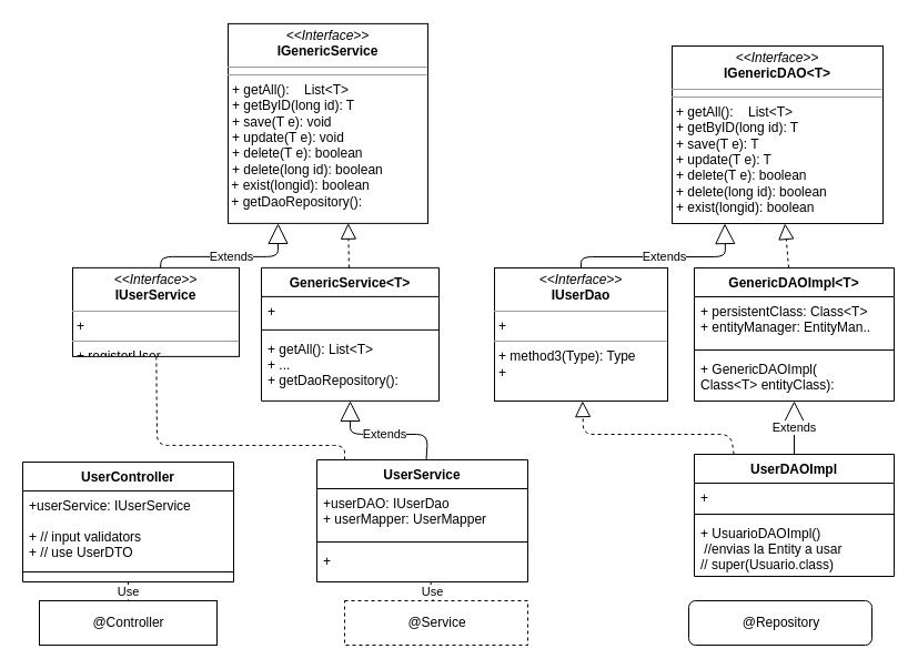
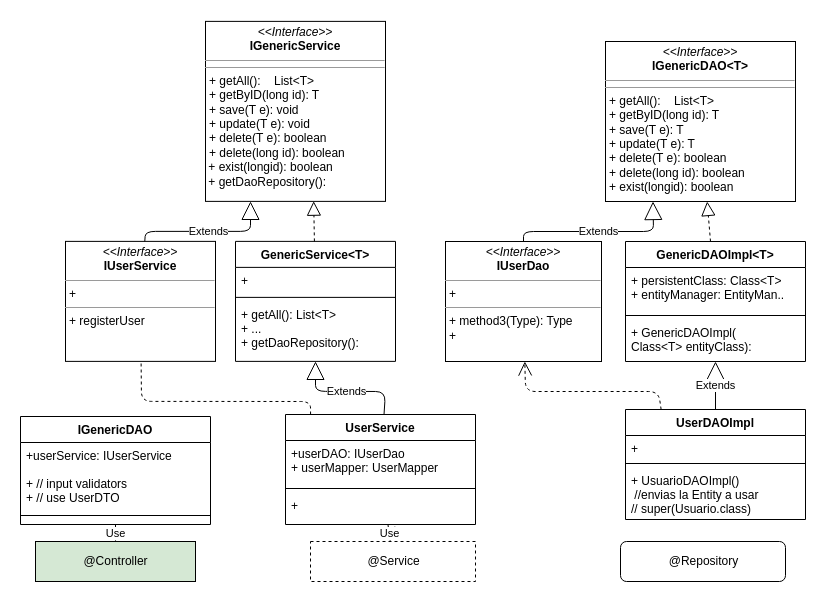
  <mxCell id="0" />
  <mxCell id="1" parent="0" />
  <mxCell id="2" value="&lt;p style=&quot;margin: 0px ; margin-top: 4px ; text-align: center&quot;&gt;&lt;i&gt;&amp;lt;&amp;lt;Interface&amp;gt;&amp;gt;&lt;/i&gt;&lt;br&gt;&lt;b&gt;IGenericDAO&amp;lt;T&amp;gt;&lt;/b&gt;&lt;/p&gt;&lt;hr size=&quot;1&quot;&gt;&lt;hr size=&quot;1&quot;&gt;&lt;p style=&quot;margin: 0px ; margin-left: 4px&quot;&gt;+ getAll():&amp;nbsp;&amp;nbsp;&amp;nbsp; List&amp;lt;T&amp;gt;&lt;/p&gt;&lt;p style=&quot;margin: 0px ; margin-left: 4px&quot;&gt;+ getByID(long id): T&lt;/p&gt;&lt;p style=&quot;margin: 0px ; margin-left: 4px&quot;&gt;+ save(T e): T&lt;br&gt;&lt;/p&gt;&lt;p style=&quot;margin: 0px ; margin-left: 4px&quot;&gt;+ update(T e): T&lt;br&gt;&lt;/p&gt;&lt;p style=&quot;margin: 0px ; margin-left: 4px&quot;&gt;+ delete(T e): boolean&lt;/p&gt;&lt;p style=&quot;margin: 0px ; margin-left: 4px&quot;&gt;+ delete(long id): boolean&lt;/p&gt;&lt;p style=&quot;margin: 0px ; margin-left: 4px&quot;&gt;+ exist(longid): boolean&lt;br&gt;&lt;/p&gt;&lt;p style=&quot;margin: 0px ; margin-left: 4px&quot;&gt;&lt;br&gt;&lt;/p&gt;" style="verticalAlign=top;align=left;overflow=fill;fontSize=12;fontFamily=Helvetica;html=1;" parent="1" vertex="1"><mxGeometry x="605" y="41" width="190" height="160" as="geometry" /></mxCell>
  <mxCell id="3" value="GenericDAOImpl&lt;T&gt;" style="swimlane;fontStyle=1;align=center;verticalAlign=top;childLayout=stackLayout;horizontal=1;startSize=26;horizontalStack=0;resizeParent=1;resizeParentMax=0;resizeLast=0;collapsible=1;marginBottom=0;" parent="1" vertex="1"><mxGeometry x="625" y="241" width="180" height="120" as="geometry" /></mxCell>
  <mxCell id="4" value="+ persistentClass: Class&lt;T&gt;&#10;+ entityManager: EntityMan..&#10;" style="text;strokeColor=none;fillColor=none;align=left;verticalAlign=top;spacingLeft=4;spacingRight=4;overflow=hidden;rotatable=0;points=[[0,0.5],[1,0.5]];portConstraint=eastwest;" parent="3" vertex="1"><mxGeometry y="26" width="180" height="44" as="geometry" /></mxCell>
  <mxCell id="5" value="" style="line;strokeWidth=1;fillColor=none;align=left;verticalAlign=middle;spacingTop=-1;spacingLeft=3;spacingRight=3;rotatable=0;labelPosition=right;points=[];portConstraint=eastwest;" parent="3" vertex="1"><mxGeometry y="70" width="180" height="8" as="geometry" /></mxCell>
  <mxCell id="6" value="+ GenericDAOImpl(&#10;Class&lt;T&gt; entityClass):" style="text;strokeColor=none;fillColor=none;align=left;verticalAlign=top;spacingLeft=4;spacingRight=4;overflow=hidden;rotatable=0;points=[[0,0.5],[1,0.5]];portConstraint=eastwest;" parent="3" vertex="1"><mxGeometry y="78" width="180" height="42" as="geometry" /></mxCell>
  <mxCell id="7" value="" style="endArrow=block;dashed=1;endFill=0;endSize=12;html=1;" parent="1" source="3" target="2" edge="1"><mxGeometry width="160" relative="1" as="geometry"><mxPoint x="415" y="151" as="sourcePoint" /><mxPoint x="575" y="151" as="targetPoint" /></mxGeometry></mxCell>
  <mxCell id="8" value="&lt;p style=&quot;margin: 0px ; margin-top: 4px ; text-align: center&quot;&gt;&lt;i&gt;&amp;lt;&amp;lt;Interface&amp;gt;&amp;gt;&lt;/i&gt;&lt;br&gt;&lt;b&gt;IUserDao&lt;/b&gt;&lt;/p&gt;&lt;hr size=&quot;1&quot;&gt;&lt;p style=&quot;margin: 0px ; margin-left: 4px&quot;&gt;+ &lt;br&gt;&lt;/p&gt;&lt;hr size=&quot;1&quot;&gt;&lt;p style=&quot;margin: 0px ; margin-left: 4px&quot;&gt;+ method3(Type): Type&lt;/p&gt;&lt;p style=&quot;margin: 0px ; margin-left: 4px&quot;&gt;+&lt;br&gt;&lt;/p&gt;" style="verticalAlign=top;align=left;overflow=fill;fontSize=12;fontFamily=Helvetica;html=1;" parent="1" vertex="1"><mxGeometry x="445" y="241" width="156" height="120" as="geometry" /></mxCell>
  <mxCell id="9" value="Extends" style="endArrow=block;endSize=16;endFill=0;html=1;entryX=0.25;entryY=1;entryDx=0;entryDy=0;" parent="1" source="8" target="2" edge="1"><mxGeometry width="160" relative="1" as="geometry"><mxPoint x="415" y="221" as="sourcePoint" /><mxPoint x="575" y="221" as="targetPoint" /><Array as="points"><mxPoint x="523" y="231" /><mxPoint x="653" y="231" /></Array></mxGeometry></mxCell>
  <mxCell id="10" value="UserDAOImpl" style="swimlane;fontStyle=1;align=center;verticalAlign=top;childLayout=stackLayout;horizontal=1;startSize=26;horizontalStack=0;resizeParent=1;resizeParentMax=0;resizeLast=0;collapsible=1;marginBottom=0;" parent="1" vertex="1"><mxGeometry x="625" y="409" width="180" height="110" as="geometry" /></mxCell>
  <mxCell id="11" value="+ " style="text;strokeColor=none;fillColor=none;align=left;verticalAlign=top;spacingLeft=4;spacingRight=4;overflow=hidden;rotatable=0;points=[[0,0.5],[1,0.5]];portConstraint=eastwest;" parent="10" vertex="1"><mxGeometry y="26" width="180" height="24" as="geometry" /></mxCell>
  <mxCell id="12" value="" style="line;strokeWidth=1;fillColor=none;align=left;verticalAlign=middle;spacingTop=-1;spacingLeft=3;spacingRight=3;rotatable=0;labelPosition=right;points=[];portConstraint=eastwest;" parent="10" vertex="1"><mxGeometry y="50" width="180" height="8" as="geometry" /></mxCell>
  <mxCell id="13" value="+ UsuarioDAOImpl()&#10; //envias la Entity a usar&#10;// super(Usuario.class)&#10;" style="text;strokeColor=none;fillColor=none;align=left;verticalAlign=top;spacingLeft=4;spacingRight=4;overflow=hidden;rotatable=0;points=[[0,0.5],[1,0.5]];portConstraint=eastwest;" parent="10" vertex="1"><mxGeometry y="58" width="180" height="52" as="geometry" /></mxCell>
- <mxCell id="14" value="" style="endArrow=block;dashed=1;endFill=0;endSize=12;html=1;exitX=0.198;exitY=0;exitDx=0;exitDy=0;exitPerimeter=0;" parent="1" source="10" target="8" edge="1"><mxGeometry width="160" relative="1" as="geometry"><mxPoint x="665" y="431" as="sourcePoint" /><mxPoint x="575" y="421" as="targetPoint" /><Array as="points"><mxPoint x="658" y="391" /><mxPoint x="525" y="391" /></Array></mxGeometry></mxCell>
+ <mxCell id="14" value="" style="endArrow=open;dashed=1;endFill=0;endSize=12;html=1;exitX=0.198;exitY=0;exitDx=0;exitDy=0;exitPerimeter=0;" parent="1" source="10" target="8" edge="1"><mxGeometry width="160" relative="1" as="geometry"><mxPoint x="665" y="431" as="sourcePoint" /><mxPoint x="575" y="421" as="targetPoint" /><Array as="points"><mxPoint x="658" y="391" /><mxPoint x="525" y="391" /></Array></mxGeometry></mxCell>
  <mxCell id="15" value="Extends" style="endArrow=block;endSize=16;endFill=0;html=1;" parent="1" source="10" target="3" edge="1"><mxGeometry width="160" relative="1" as="geometry"><mxPoint x="535" y="371" as="sourcePoint" /><mxPoint x="695" y="371" as="targetPoint" /></mxGeometry></mxCell>
  <mxCell id="16" value="@Repository" style="html=1;rounded=1;" parent="1" vertex="1"><mxGeometry x="620" y="541" width="165" height="40" as="geometry" /></mxCell>
  <mxCell id="17" value="UserService" style="swimlane;fontStyle=1;align=center;verticalAlign=top;childLayout=stackLayout;horizontal=1;startSize=26;horizontalStack=0;resizeParent=1;resizeParentMax=0;resizeLast=0;collapsible=1;marginBottom=0;" parent="1" vertex="1"><mxGeometry x="285" y="414" width="190" height="110" as="geometry" /></mxCell>
  <mxCell id="18" value="+userDAO: IUserDao&#10;+ userMapper: UserMapper" style="text;strokeColor=none;fillColor=none;align=left;verticalAlign=top;spacingLeft=4;spacingRight=4;overflow=hidden;rotatable=0;points=[[0,0.5],[1,0.5]];portConstraint=eastwest;" parent="17" vertex="1"><mxGeometry y="26" width="190" height="44" as="geometry" /></mxCell>
  <mxCell id="19" value="" style="line;strokeWidth=1;fillColor=none;align=left;verticalAlign=middle;spacingTop=-1;spacingLeft=3;spacingRight=3;rotatable=0;labelPosition=right;points=[];portConstraint=eastwest;" parent="17" vertex="1"><mxGeometry y="70" width="190" height="8" as="geometry" /></mxCell>
  <mxCell id="20" value="+" style="text;strokeColor=none;fillColor=none;align=left;verticalAlign=top;spacingLeft=4;spacingRight=4;overflow=hidden;rotatable=0;points=[[0,0.5],[1,0.5]];portConstraint=eastwest;" parent="17" vertex="1"><mxGeometry y="78" width="190" height="32" as="geometry" /></mxCell>
- <mxCell id="21" value="UserController" style="swimlane;fontStyle=1;align=center;verticalAlign=top;childLayout=stackLayout;horizontal=1;startSize=26;horizontalStack=0;resizeParent=1;resizeParentMax=0;resizeLast=0;collapsible=1;marginBottom=0;" parent="1" vertex="1"><mxGeometry x="20" y="416" width="190" height="108" as="geometry" /></mxCell>
+ <mxCell id="21" value="IGenericDAO" style="swimlane;fontStyle=1;align=center;verticalAlign=top;childLayout=stackLayout;horizontal=1;startSize=26;horizontalStack=0;resizeParent=1;resizeParentMax=0;resizeLast=0;collapsible=1;marginBottom=0;" parent="1" vertex="1"><mxGeometry x="20" y="416" width="190" height="108" as="geometry" /></mxCell>
  <mxCell id="22" value="+userService: IUserService&#10;&#10;+ // input validators &#10;+ // use UserDTO&#10;" style="text;strokeColor=none;fillColor=none;align=left;verticalAlign=top;spacingLeft=4;spacingRight=4;overflow=hidden;rotatable=0;points=[[0,0.5],[1,0.5]];portConstraint=eastwest;" parent="21" vertex="1"><mxGeometry y="26" width="190" height="64" as="geometry" /></mxCell>
  <mxCell id="23" value="" style="line;strokeWidth=1;fillColor=none;align=left;verticalAlign=middle;spacingTop=-1;spacingLeft=3;spacingRight=3;rotatable=0;labelPosition=right;points=[];portConstraint=eastwest;" parent="21" vertex="1"><mxGeometry y="90" width="190" height="18" as="geometry" /></mxCell>
  <mxCell id="24" value="@Service" style="html=1;dashed=1;" parent="1" vertex="1"><mxGeometry x="310" y="541" width="165" height="40" as="geometry" /></mxCell>
- <mxCell id="25" value="@Controller" style="html=1;" parent="1" vertex="1"><mxGeometry x="35" y="541" width="160" height="40" as="geometry" /></mxCell>
- <mxCell id="26" value="&lt;p style=&quot;margin: 0px ; margin-top: 4px ; text-align: center&quot;&gt;&lt;i&gt;&amp;lt;&amp;lt;Interface&amp;gt;&amp;gt;&lt;/i&gt;&lt;br&gt;&lt;b&gt;IUserService&lt;/b&gt;&lt;/p&gt;&lt;hr size=&quot;1&quot;&gt;&lt;p style=&quot;margin: 0px ; margin-left: 4px&quot;&gt;+ &lt;br&gt;&lt;/p&gt;&lt;hr size=&quot;1&quot;&gt;&lt;p style=&quot;margin: 0px ; margin-left: 4px&quot;&gt;+ registerUser&lt;br&gt;&lt;/p&gt;" style="verticalAlign=top;align=left;overflow=fill;fontSize=12;fontFamily=Helvetica;html=1;" parent="1" vertex="1"><mxGeometry x="65" y="240.88" width="150" height="80" as="geometry" /></mxCell>
+ <mxCell id="25" value="@Controller" style="html=1;fillColor=#d5e8d4;" parent="1" vertex="1"><mxGeometry x="35" y="541" width="160" height="40" as="geometry" /></mxCell>
+ <mxCell id="26" value="&lt;p style=&quot;margin: 0px ; margin-top: 4px ; text-align: center&quot;&gt;&lt;i&gt;&amp;lt;&amp;lt;Interface&amp;gt;&amp;gt;&lt;/i&gt;&lt;br&gt;&lt;b&gt;IUserService&lt;/b&gt;&lt;/p&gt;&lt;hr size=&quot;1&quot;&gt;&lt;p style=&quot;margin: 0px ; margin-left: 4px&quot;&gt;+ &lt;br&gt;&lt;/p&gt;&lt;hr size=&quot;1&quot;&gt;&lt;p style=&quot;margin: 0px ; margin-left: 4px&quot;&gt;+ registerUser&lt;br&gt;&lt;/p&gt;" style="verticalAlign=top;align=left;overflow=fill;fontSize=12;fontFamily=Helvetica;html=1;" parent="1" vertex="1"><mxGeometry x="65" y="240.88" width="150" height="120" as="geometry" /></mxCell>
  <mxCell id="27" value="" style="endArrow=none;dashed=1;endFill=0;endSize=12;html=1;exitX=0.132;exitY=0;exitDx=0;exitDy=0;exitPerimeter=0;" parent="1" source="17" target="26" edge="1"><mxGeometry width="160" relative="1" as="geometry"><mxPoint x="355.4" y="420.998" as="sourcePoint" /><mxPoint x="275" y="410.88" as="targetPoint" /><Array as="points"><mxPoint x="310" y="401" /><mxPoint x="141" y="400.88" /></Array></mxGeometry></mxCell>
  <mxCell id="28" value="Use" style="endArrow=open;endSize=12;dashed=1;html=1;" parent="1" source="17" target="24" edge="1"><mxGeometry width="160" relative="1" as="geometry"><mxPoint x="345" y="451" as="sourcePoint" /><mxPoint x="505" y="451" as="targetPoint" /></mxGeometry></mxCell>
  <mxCell id="29" value="Use" style="endArrow=open;endSize=12;dashed=1;html=1;" parent="1" source="21" target="25" edge="1"><mxGeometry width="160" relative="1" as="geometry"><mxPoint x="105" y="451" as="sourcePoint" /><mxPoint x="265" y="451" as="targetPoint" /></mxGeometry></mxCell>
  <mxCell id="30" value="&lt;p style=&quot;margin: 0px ; margin-top: 4px ; text-align: center&quot;&gt;&lt;i&gt;&amp;lt;&amp;lt;Interface&amp;gt;&amp;gt;&lt;/i&gt;&lt;br&gt;&lt;b&gt;IGenericService&lt;/b&gt;&lt;br&gt;&lt;/p&gt;&lt;hr size=&quot;1&quot;&gt;&lt;hr size=&quot;1&quot;&gt;&lt;p style=&quot;margin: 0px ; margin-left: 4px&quot;&gt;+ getAll():&amp;nbsp;&amp;nbsp;&amp;nbsp; List&amp;lt;T&amp;gt;&lt;/p&gt;&lt;p style=&quot;margin: 0px ; margin-left: 4px&quot;&gt;+ getByID(long id): T&lt;/p&gt;&lt;p style=&quot;margin: 0px ; margin-left: 4px&quot;&gt;+ save(T e): void&lt;/p&gt;&lt;p style=&quot;margin: 0px ; margin-left: 4px&quot;&gt;+ update(T e): void&lt;/p&gt;&lt;p style=&quot;margin: 0px ; margin-left: 4px&quot;&gt;+ delete(T e): boolean&lt;/p&gt;&lt;p style=&quot;margin: 0px ; margin-left: 4px&quot;&gt;+ delete(long id): boolean&lt;/p&gt;&lt;div&gt;&amp;nbsp;+ exist(longid): boolean&lt;/div&gt;&lt;div&gt;&amp;nbsp;+ getDaoRepository(): &lt;br&gt;&lt;/div&gt;" style="verticalAlign=top;align=left;overflow=fill;fontSize=12;fontFamily=Helvetica;html=1;" parent="1" vertex="1"><mxGeometry x="205" y="20.88" width="180" height="180" as="geometry" /></mxCell>
  <mxCell id="31" value="GenericService&lt;T&gt;" style="swimlane;fontStyle=1;align=center;verticalAlign=top;childLayout=stackLayout;horizontal=1;startSize=26;horizontalStack=0;resizeParent=1;resizeParentMax=0;resizeLast=0;collapsible=1;marginBottom=0;" parent="1" vertex="1"><mxGeometry x="235" y="240.88" width="160" height="120" as="geometry" /></mxCell>
  <mxCell id="32" value="+" style="text;strokeColor=none;fillColor=none;align=left;verticalAlign=top;spacingLeft=4;spacingRight=4;overflow=hidden;rotatable=0;points=[[0,0.5],[1,0.5]];portConstraint=eastwest;" parent="31" vertex="1"><mxGeometry y="26" width="160" height="26" as="geometry" /></mxCell>
  <mxCell id="33" value="" style="line;strokeWidth=1;fillColor=none;align=left;verticalAlign=middle;spacingTop=-1;spacingLeft=3;spacingRight=3;rotatable=0;labelPosition=right;points=[];portConstraint=eastwest;" parent="31" vertex="1"><mxGeometry y="52" width="160" height="8" as="geometry" /></mxCell>
  <mxCell id="34" value="+ getAll(): List&lt;T&gt;&#10;+ ...&#10;+ getDaoRepository():" style="text;strokeColor=none;fillColor=none;align=left;verticalAlign=top;spacingLeft=4;spacingRight=4;overflow=hidden;rotatable=0;points=[[0,0.5],[1,0.5]];portConstraint=eastwest;" parent="31" vertex="1"><mxGeometry y="60" width="160" height="60" as="geometry" /></mxCell>
  <mxCell id="35" value="Extends" style="endArrow=block;endSize=16;endFill=0;html=1;" parent="1" source="17" target="31" edge="1"><mxGeometry width="160" relative="1" as="geometry"><mxPoint x="420" y="420.88" as="sourcePoint" /><mxPoint x="365" y="340.88" as="targetPoint" /><Array as="points"><mxPoint x="385" y="391" /><mxPoint x="315" y="390.88" /></Array></mxGeometry></mxCell>
  <mxCell id="36" value="Extends" style="endArrow=block;endSize=16;endFill=0;html=1;entryX=0.25;entryY=1;entryDx=0;entryDy=0;" parent="1" source="26" target="30" edge="1"><mxGeometry width="160" relative="1" as="geometry"><mxPoint x="145" y="240.88" as="sourcePoint" /><mxPoint x="274.5" y="160.88" as="targetPoint" /><Array as="points"><mxPoint x="145" y="230.88" /><mxPoint x="250" y="230.88" /></Array></mxGeometry></mxCell>
  <mxCell id="37" value="" style="endArrow=block;dashed=1;endFill=0;endSize=12;html=1;entryX=0.601;entryY=0.999;entryDx=0;entryDy=0;entryPerimeter=0;" parent="1" source="31" target="30" edge="1"><mxGeometry width="160" relative="1" as="geometry"><mxPoint x="247.55" y="241" as="sourcePoint" /><mxPoint x="248" y="161" as="targetPoint" /></mxGeometry></mxCell>
